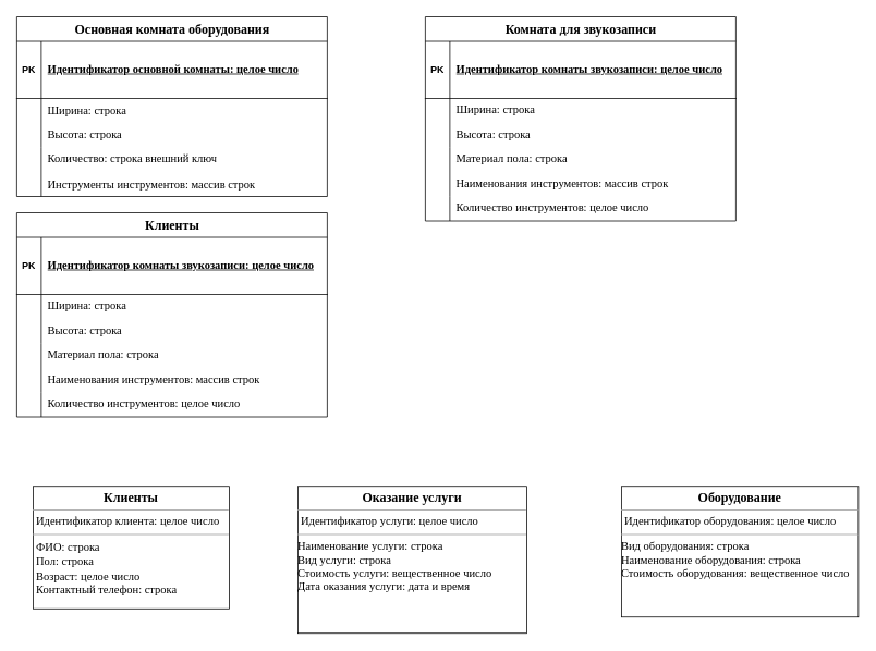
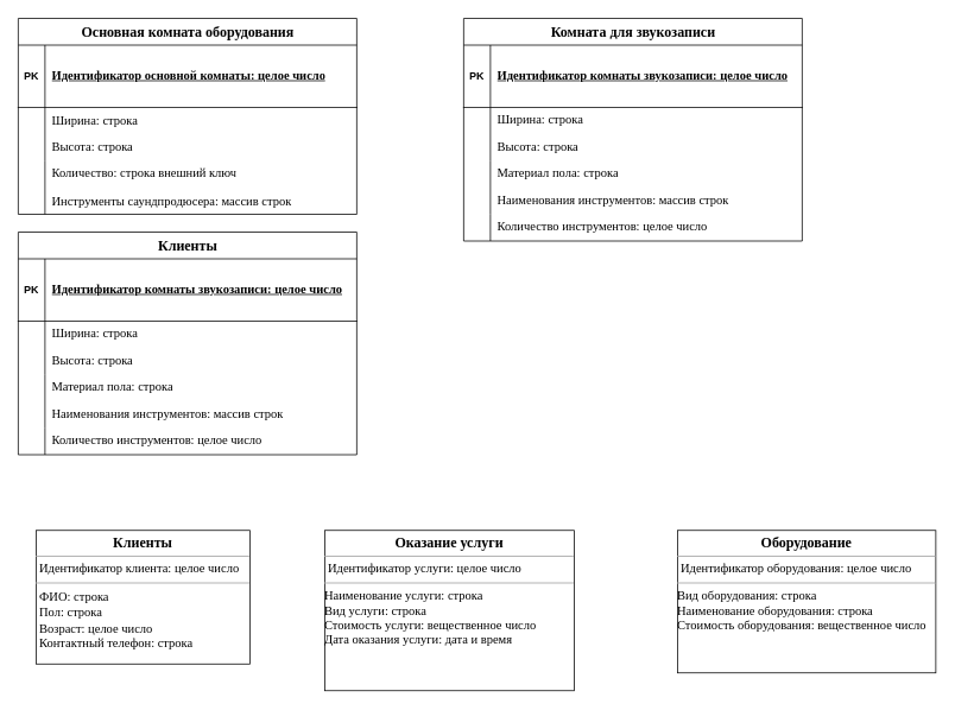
  <mxCell id="0" />
  <mxCell id="1" parent="0" />
  <mxCell id="2" value="&lt;p align=&quot;center&quot; style=&quot;margin: 4px 0px 0px;&quot;&gt;&lt;b&gt;&lt;font style=&quot;font-size: 16px;&quot; face=&quot;Times New Roman&quot;&gt;Клиенты&lt;/font&gt;&lt;/b&gt;&lt;br&gt;&lt;/p&gt;&lt;hr size=&quot;1&quot;&gt;&lt;p align=&quot;justify&quot; style=&quot;margin:0px;margin-left:4px;&quot;&gt;&lt;font style=&quot;font-size: 14px;&quot; face=&quot;Times New Roman&quot;&gt;Идентификатор клиента: целое число&lt;/font&gt;&lt;br&gt;&lt;/p&gt;&lt;hr align=&quot;justify&quot; size=&quot;1&quot;&gt;&lt;p align=&quot;justify&quot; style=&quot;margin: 0px 0px 0px 4px; font-size: 14px;&quot;&gt;&lt;font face=&quot;Times New Roman&quot; style=&quot;font-size: 14px;&quot;&gt;ФИО: строка&lt;/font&gt;&lt;/p&gt;&lt;p align=&quot;justify&quot; style=&quot;margin: 0px 0px 0px 4px; font-size: 14px;&quot;&gt;&lt;font face=&quot;f2zTp2aFDMbt1W-9x9Br&quot; style=&quot;font-size: 14px;&quot;&gt;Пол: строка&lt;/font&gt;&lt;/p&gt;&lt;p align=&quot;justify&quot; style=&quot;margin: 0px 0px 0px 4px; font-size: 14px;&quot;&gt;&lt;font face=&quot;f2zTp2aFDMbt1W-9x9Br&quot; style=&quot;font-size: 14px;&quot;&gt;Возраст: целое число&lt;br&gt;&lt;/font&gt;&lt;/p&gt;&lt;p align=&quot;justify&quot; style=&quot;margin: 0px 0px 0px 4px; font-size: 14px;&quot;&gt;&lt;font face=&quot;f2zTp2aFDMbt1W-9x9Br&quot; style=&quot;font-size: 14px;&quot;&gt;Контактный телефон: строка&lt;/font&gt;&lt;br&gt;&lt;/p&gt;" style="verticalAlign=top;align=left;overflow=fill;fontSize=12;fontFamily=Helvetica;html=1;whiteSpace=wrap;" vertex="1" parent="1"><mxGeometry x="40" y="595" width="240" height="150" as="geometry" /></mxCell>
  <mxCell id="3" value="&lt;p align=&quot;center&quot; style=&quot;margin: 4px 0px 0px;&quot;&gt;&lt;b&gt;&lt;font style=&quot;font-size: 16px;&quot; face=&quot;Times New Roman&quot;&gt;Оказание услуги&lt;/font&gt;&lt;/b&gt;&lt;br&gt;&lt;/p&gt;&lt;hr size=&quot;1&quot;&gt;&lt;p align=&quot;justify&quot; style=&quot;margin:0px;margin-left:4px;&quot;&gt;&lt;font style=&quot;font-size: 14px;&quot; face=&quot;Times New Roman&quot;&gt;Идентификатор услуги: целое число&lt;/font&gt;&lt;br&gt;&lt;/p&gt;&lt;hr align=&quot;justify&quot; size=&quot;1&quot;&gt;&lt;div&gt;&lt;font style=&quot;font-size: 14px;&quot; face=&quot;Times New Roman&quot;&gt;Наименование услуги: строка&lt;/font&gt;&lt;/div&gt;&lt;div&gt;&lt;font style=&quot;font-size: 14px;&quot; face=&quot;Times New Roman&quot;&gt;Вид услуги: строка&lt;br&gt;&lt;/font&gt;&lt;/div&gt;&lt;div&gt;&lt;font style=&quot;font-size: 14px;&quot; face=&quot;Times New Roman&quot;&gt;Стоимость услуги: вещественное число&lt;br&gt;&lt;/font&gt;&lt;/div&gt;&lt;div&gt;&lt;font style=&quot;font-size: 14px;&quot; face=&quot;Times New Roman&quot;&gt;Дата оказания услуги: дата и время&lt;br&gt;&lt;/font&gt;&lt;/div&gt;" style="verticalAlign=top;align=left;overflow=fill;fontSize=12;fontFamily=Helvetica;html=1;whiteSpace=wrap;" vertex="1" parent="1"><mxGeometry x="364" y="595" width="280" height="180" as="geometry" /></mxCell>
  <mxCell id="4" value="&lt;p align=&quot;center&quot; style=&quot;margin: 4px 0px 0px;&quot;&gt;&lt;font face=&quot;Times New Roman&quot; size=&quot;1&quot;&gt;&lt;b style=&quot;font-size: 16px;&quot;&gt;Оборудование&lt;/b&gt;&lt;/font&gt;&lt;br&gt;&lt;/p&gt;&lt;hr size=&quot;1&quot;&gt;&lt;p align=&quot;justify&quot; style=&quot;margin:0px;margin-left:4px;&quot;&gt;&lt;font style=&quot;font-size: 14px;&quot; face=&quot;Times New Roman&quot;&gt;Идентификатор оборудования: целое число&lt;/font&gt;&lt;br&gt;&lt;/p&gt;&lt;hr align=&quot;justify&quot; size=&quot;1&quot;&gt;&lt;div&gt;&lt;font face=&quot;Times New Roman&quot; style=&quot;font-size: 14px;&quot;&gt;Вид оборудования: строка&lt;/font&gt;&lt;/div&gt;&lt;div&gt;&lt;font face=&quot;Times New Roman&quot; style=&quot;font-size: 14px;&quot;&gt;Наименование оборудования: строка&lt;br&gt;&lt;/font&gt;&lt;/div&gt;&lt;div&gt;&lt;font face=&quot;Times New Roman&quot; style=&quot;font-size: 14px;&quot;&gt;Стоимость оборудования: вещественное число&lt;br&gt;&lt;/font&gt;&lt;/div&gt;" style="verticalAlign=top;align=left;overflow=fill;fontSize=12;fontFamily=Helvetica;html=1;whiteSpace=wrap;" vertex="1" parent="1"><mxGeometry x="760" y="595" width="290" height="160" as="geometry" /></mxCell>
  <mxCell id="5" value="&lt;div align=&quot;center&quot;&gt;&lt;font style=&quot;font-size: 16px;&quot;&gt;&lt;b&gt;&lt;font style=&quot;font-size: 16px;&quot; face=&quot;Times New Roman&quot;&gt;Комната для звукозаписи&lt;/font&gt;&lt;/b&gt;&lt;/font&gt;&lt;/div&gt;" style="shape=table;startSize=30;container=1;collapsible=1;childLayout=tableLayout;fixedRows=1;rowLines=0;fontStyle=1;align=center;resizeLast=1;html=1;" vertex="1" parent="1"><mxGeometry x="520" y="20" width="380" height="250" as="geometry" /></mxCell>
  <mxCell id="6" value="" style="shape=tableRow;horizontal=0;startSize=0;swimlaneHead=0;swimlaneBody=0;fillColor=none;collapsible=0;dropTarget=0;points=[[0,0.5],[1,0.5]];portConstraint=eastwest;top=0;left=0;right=0;bottom=1;" vertex="1" parent="5"><mxGeometry y="30" width="380" height="70" as="geometry" /></mxCell>
  <mxCell id="7" value="PK" style="shape=partialRectangle;connectable=0;fillColor=none;top=0;left=0;bottom=0;right=0;fontStyle=1;overflow=hidden;whiteSpace=wrap;html=1;" vertex="1" parent="6"><mxGeometry width="30" height="70" as="geometry"><mxRectangle width="30" height="70" as="alternateBounds" /></mxGeometry></mxCell>
  <mxCell id="8" value="&lt;font style=&quot;font-size: 14px;&quot; face=&quot;Times New Roman&quot;&gt;Идентификатор комнаты звукозаписи: целое число&lt;/font&gt;" style="shape=partialRectangle;connectable=0;fillColor=none;top=0;left=0;bottom=0;right=0;align=left;spacingLeft=6;fontStyle=5;overflow=hidden;whiteSpace=wrap;html=1;" vertex="1" parent="6"><mxGeometry x="30" width="350" height="70" as="geometry"><mxRectangle width="350" height="70" as="alternateBounds" /></mxGeometry></mxCell>
  <mxCell id="9" value="" style="shape=tableRow;horizontal=0;startSize=0;swimlaneHead=0;swimlaneBody=0;fillColor=none;collapsible=0;dropTarget=0;points=[[0,0.5],[1,0.5]];portConstraint=eastwest;top=0;left=0;right=0;bottom=0;" vertex="1" parent="5"><mxGeometry y="100" width="380" height="30" as="geometry" /></mxCell>
  <mxCell id="10" value="" style="shape=partialRectangle;connectable=0;fillColor=none;top=0;left=0;bottom=0;right=0;editable=1;overflow=hidden;whiteSpace=wrap;html=1;" vertex="1" parent="9"><mxGeometry width="30" height="30" as="geometry"><mxRectangle width="30" height="30" as="alternateBounds" /></mxGeometry></mxCell>
  <mxCell id="11" value="&lt;font style=&quot;font-size: 14px;&quot; face=&quot;Times New Roman&quot;&gt;Ширина: строка&lt;/font&gt;" style="shape=partialRectangle;connectable=0;fillColor=none;top=0;left=0;bottom=0;right=0;align=left;spacingLeft=6;overflow=hidden;whiteSpace=wrap;html=1;" vertex="1" parent="9"><mxGeometry x="30" width="350" height="30" as="geometry"><mxRectangle width="350" height="30" as="alternateBounds" /></mxGeometry></mxCell>
  <mxCell id="12" value="" style="shape=tableRow;horizontal=0;startSize=0;swimlaneHead=0;swimlaneBody=0;fillColor=none;collapsible=0;dropTarget=0;points=[[0,0.5],[1,0.5]];portConstraint=eastwest;top=0;left=0;right=0;bottom=0;" vertex="1" parent="5"><mxGeometry y="130" width="380" height="30" as="geometry" /></mxCell>
  <mxCell id="13" value="" style="shape=partialRectangle;connectable=0;fillColor=none;top=0;left=0;bottom=0;right=0;editable=1;overflow=hidden;whiteSpace=wrap;html=1;" vertex="1" parent="12"><mxGeometry width="30" height="30" as="geometry"><mxRectangle width="30" height="30" as="alternateBounds" /></mxGeometry></mxCell>
  <mxCell id="14" value="&lt;font style=&quot;font-size: 14px;&quot; face=&quot;t8sAdhaIIsSRQSiTVQiA&quot;&gt;Высота: строка&lt;/font&gt;" style="shape=partialRectangle;connectable=0;fillColor=none;top=0;left=0;bottom=0;right=0;align=left;spacingLeft=6;overflow=hidden;whiteSpace=wrap;html=1;" vertex="1" parent="12"><mxGeometry x="30" width="350" height="30" as="geometry"><mxRectangle width="350" height="30" as="alternateBounds" /></mxGeometry></mxCell>
  <mxCell id="15" value="" style="shape=tableRow;horizontal=0;startSize=0;swimlaneHead=0;swimlaneBody=0;fillColor=none;collapsible=0;dropTarget=0;points=[[0,0.5],[1,0.5]];portConstraint=eastwest;top=0;left=0;right=0;bottom=0;" vertex="1" parent="5"><mxGeometry y="160" width="380" height="30" as="geometry" /></mxCell>
  <mxCell id="16" value="" style="shape=partialRectangle;connectable=0;fillColor=none;top=0;left=0;bottom=0;right=0;editable=1;overflow=hidden;whiteSpace=wrap;html=1;" vertex="1" parent="15"><mxGeometry width="30" height="30" as="geometry"><mxRectangle width="30" height="30" as="alternateBounds" /></mxGeometry></mxCell>
  <mxCell id="17" value="&lt;font style=&quot;font-size: 14px;&quot; face=&quot;t8sAdhaIIsSRQSiTVQiA&quot;&gt;Материал пола: строка&lt;/font&gt;" style="shape=partialRectangle;connectable=0;fillColor=none;top=0;left=0;bottom=0;right=0;align=left;spacingLeft=6;overflow=hidden;whiteSpace=wrap;html=1;" vertex="1" parent="15"><mxGeometry x="30" width="350" height="30" as="geometry"><mxRectangle width="350" height="30" as="alternateBounds" /></mxGeometry></mxCell>
  <mxCell id="18" value="" style="shape=tableRow;horizontal=0;startSize=0;swimlaneHead=0;swimlaneBody=0;fillColor=none;collapsible=0;dropTarget=0;points=[[0,0.5],[1,0.5]];portConstraint=eastwest;top=0;left=0;right=0;bottom=0;" vertex="1" parent="5"><mxGeometry y="190" width="380" height="30" as="geometry" /></mxCell>
  <mxCell id="19" value="" style="shape=partialRectangle;connectable=0;fillColor=none;top=0;left=0;bottom=0;right=0;editable=1;overflow=hidden;whiteSpace=wrap;html=1;" vertex="1" parent="18"><mxGeometry width="30" height="30" as="geometry"><mxRectangle width="30" height="30" as="alternateBounds" /></mxGeometry></mxCell>
  <mxCell id="20" value="&lt;font style=&quot;font-size: 14px;&quot; face=&quot;Times New Roman&quot;&gt;Наименования инструментов: массив строк&lt;/font&gt;" style="shape=partialRectangle;connectable=0;fillColor=none;top=0;left=0;bottom=0;right=0;align=left;spacingLeft=6;overflow=hidden;whiteSpace=wrap;html=1;" vertex="1" parent="18"><mxGeometry x="30" width="350" height="30" as="geometry"><mxRectangle width="350" height="30" as="alternateBounds" /></mxGeometry></mxCell>
  <mxCell id="21" value="" style="shape=tableRow;horizontal=0;startSize=0;swimlaneHead=0;swimlaneBody=0;fillColor=none;collapsible=0;dropTarget=0;points=[[0,0.5],[1,0.5]];portConstraint=eastwest;top=0;left=0;right=0;bottom=0;" vertex="1" parent="5"><mxGeometry y="220" width="380" height="30" as="geometry" /></mxCell>
  <mxCell id="22" value="" style="shape=partialRectangle;connectable=0;fillColor=none;top=0;left=0;bottom=0;right=0;editable=1;overflow=hidden;whiteSpace=wrap;html=1;" vertex="1" parent="21"><mxGeometry width="30" height="30" as="geometry"><mxRectangle width="30" height="30" as="alternateBounds" /></mxGeometry></mxCell>
  <mxCell id="23" value="&lt;font face=&quot;Times New Roman&quot; style=&quot;font-size: 14px;&quot;&gt;Количество инструментов: целое число&lt;/font&gt;" style="shape=partialRectangle;connectable=0;fillColor=none;top=0;left=0;bottom=0;right=0;align=left;spacingLeft=6;overflow=hidden;whiteSpace=wrap;html=1;" vertex="1" parent="21"><mxGeometry x="30" width="350" height="30" as="geometry"><mxRectangle width="350" height="30" as="alternateBounds" /></mxGeometry></mxCell>
  <mxCell id="24" value="&lt;font style=&quot;font-size: 16px;&quot; face=&quot;Times New Roman&quot;&gt;Основная комната оборудования&lt;/font&gt;" style="shape=table;startSize=30;container=1;collapsible=1;childLayout=tableLayout;fixedRows=1;rowLines=0;fontStyle=1;align=center;resizeLast=1;html=1;" vertex="1" parent="1"><mxGeometry x="20" y="20" width="380" height="220" as="geometry" /></mxCell>
  <mxCell id="25" value="" style="shape=tableRow;horizontal=0;startSize=0;swimlaneHead=0;swimlaneBody=0;fillColor=none;collapsible=0;dropTarget=0;points=[[0,0.5],[1,0.5]];portConstraint=eastwest;top=0;left=0;right=0;bottom=1;" vertex="1" parent="24"><mxGeometry y="30" width="380" height="70" as="geometry" /></mxCell>
  <mxCell id="26" value="PK" style="shape=partialRectangle;connectable=0;fillColor=none;top=0;left=0;bottom=0;right=0;fontStyle=1;overflow=hidden;whiteSpace=wrap;html=1;" vertex="1" parent="25"><mxGeometry width="30" height="70" as="geometry"><mxRectangle width="30" height="70" as="alternateBounds" /></mxGeometry></mxCell>
  <mxCell id="27" value="&lt;font style=&quot;font-size: 14px;&quot; face=&quot;Times New Roman&quot;&gt;Идентификатор основной комнаты: целое число&lt;/font&gt;" style="shape=partialRectangle;connectable=0;fillColor=none;top=0;left=0;bottom=0;right=0;align=left;spacingLeft=6;fontStyle=5;overflow=hidden;whiteSpace=wrap;html=1;" vertex="1" parent="25"><mxGeometry x="30" width="350" height="70" as="geometry"><mxRectangle width="350" height="70" as="alternateBounds" /></mxGeometry></mxCell>
  <mxCell id="28" value="" style="shape=tableRow;horizontal=0;startSize=0;swimlaneHead=0;swimlaneBody=0;fillColor=none;collapsible=0;dropTarget=0;points=[[0,0.5],[1,0.5]];portConstraint=eastwest;top=0;left=0;right=0;bottom=0;" vertex="1" parent="24"><mxGeometry y="100" width="380" height="30" as="geometry" /></mxCell>
  <mxCell id="29" value="" style="shape=partialRectangle;connectable=0;fillColor=none;top=0;left=0;bottom=0;right=0;editable=1;overflow=hidden;whiteSpace=wrap;html=1;" vertex="1" parent="28"><mxGeometry width="30" height="30" as="geometry"><mxRectangle width="30" height="30" as="alternateBounds" /></mxGeometry></mxCell>
  <mxCell id="30" value="&lt;div style=&quot;font-size: 14px;&quot;&gt;&lt;font face=&quot;Times New Roman&quot; style=&quot;font-size: 14px;&quot;&gt;Ширина: строка&lt;/font&gt;&lt;/div&gt;" style="shape=partialRectangle;connectable=0;fillColor=none;top=0;left=0;bottom=0;right=0;align=left;spacingLeft=6;overflow=hidden;whiteSpace=wrap;html=1;" vertex="1" parent="28"><mxGeometry x="30" width="350" height="30" as="geometry"><mxRectangle width="350" height="30" as="alternateBounds" /></mxGeometry></mxCell>
  <mxCell id="31" value="" style="shape=tableRow;horizontal=0;startSize=0;swimlaneHead=0;swimlaneBody=0;fillColor=none;collapsible=0;dropTarget=0;points=[[0,0.5],[1,0.5]];portConstraint=eastwest;top=0;left=0;right=0;bottom=0;" vertex="1" parent="24"><mxGeometry y="130" width="380" height="30" as="geometry" /></mxCell>
  <mxCell id="32" value="" style="shape=partialRectangle;connectable=0;fillColor=none;top=0;left=0;bottom=0;right=0;editable=1;overflow=hidden;whiteSpace=wrap;html=1;" vertex="1" parent="31"><mxGeometry width="30" height="30" as="geometry"><mxRectangle width="30" height="30" as="alternateBounds" /></mxGeometry></mxCell>
  <mxCell id="33" value="&lt;font style=&quot;font-size: 14px;&quot; face=&quot;t8sAdhaIIsSRQSiTVQiA&quot;&gt;Высота: строка&lt;/font&gt;" style="shape=partialRectangle;connectable=0;fillColor=none;top=0;left=0;bottom=0;right=0;align=left;spacingLeft=6;overflow=hidden;whiteSpace=wrap;html=1;" vertex="1" parent="31"><mxGeometry x="30" width="350" height="30" as="geometry"><mxRectangle width="350" height="30" as="alternateBounds" /></mxGeometry></mxCell>
  <mxCell id="34" value="" style="shape=tableRow;horizontal=0;startSize=0;swimlaneHead=0;swimlaneBody=0;fillColor=none;collapsible=0;dropTarget=0;points=[[0,0.5],[1,0.5]];portConstraint=eastwest;top=0;left=0;right=0;bottom=0;" vertex="1" parent="24"><mxGeometry y="160" width="380" height="30" as="geometry" /></mxCell>
  <mxCell id="35" value="" style="shape=partialRectangle;connectable=0;fillColor=none;top=0;left=0;bottom=0;right=0;editable=1;overflow=hidden;whiteSpace=wrap;html=1;" vertex="1" parent="34"><mxGeometry width="30" height="30" as="geometry"><mxRectangle width="30" height="30" as="alternateBounds" /></mxGeometry></mxCell>
  <mxCell id="36" value="&lt;font face=&quot;jt_MTwb7brodcbAIFmEI&quot; style=&quot;font-size: 14px;&quot;&gt;Количество: строка внешний ключ&lt;/font&gt;" style="shape=partialRectangle;connectable=0;fillColor=none;top=0;left=0;bottom=0;right=0;align=left;spacingLeft=6;overflow=hidden;whiteSpace=wrap;html=1;" vertex="1" parent="34"><mxGeometry x="30" width="350" height="30" as="geometry"><mxRectangle width="350" height="30" as="alternateBounds" /></mxGeometry></mxCell>
  <mxCell id="37" value="" style="shape=tableRow;horizontal=0;startSize=0;swimlaneHead=0;swimlaneBody=0;fillColor=none;collapsible=0;dropTarget=0;points=[[0,0.5],[1,0.5]];portConstraint=eastwest;top=0;left=0;right=0;bottom=0;" vertex="1" parent="24"><mxGeometry y="190" width="380" height="30" as="geometry" /></mxCell>
  <mxCell id="38" value="" style="shape=partialRectangle;connectable=0;fillColor=none;top=0;left=0;bottom=0;right=0;editable=1;overflow=hidden;whiteSpace=wrap;html=1;" vertex="1" parent="37"><mxGeometry width="30" height="30" as="geometry"><mxRectangle width="30" height="30" as="alternateBounds" /></mxGeometry></mxCell>
- <mxCell id="39" value="&lt;div style=&quot;font-size: 14px;&quot;&gt;&lt;font face=&quot;jt_MTwb7brodcbAIFmEI&quot; style=&quot;font-size: 14px;&quot;&gt;Инструменты инструментов: массив строк&lt;font style=&quot;font-size: 14px;&quot;&gt;&lt;br&gt;&lt;/font&gt;&lt;/font&gt;&lt;/div&gt;" style="shape=partialRectangle;connectable=0;fillColor=none;top=0;left=0;bottom=0;right=0;align=left;spacingLeft=6;overflow=hidden;whiteSpace=wrap;html=1;" vertex="1" parent="37"><mxGeometry x="30" width="350" height="30" as="geometry"><mxRectangle width="350" height="30" as="alternateBounds" /></mxGeometry></mxCell>
+ <mxCell id="39" value="&lt;div style=&quot;font-size: 14px;&quot;&gt;&lt;font face=&quot;jt_MTwb7brodcbAIFmEI&quot; style=&quot;font-size: 14px;&quot;&gt;Инструменты саундпродюсера: массив строк&lt;font style=&quot;font-size: 14px;&quot;&gt;&lt;br&gt;&lt;/font&gt;&lt;/font&gt;&lt;/div&gt;" style="shape=partialRectangle;connectable=0;fillColor=none;top=0;left=0;bottom=0;right=0;align=left;spacingLeft=6;overflow=hidden;whiteSpace=wrap;html=1;" vertex="1" parent="37"><mxGeometry x="30" width="350" height="30" as="geometry"><mxRectangle width="350" height="30" as="alternateBounds" /></mxGeometry></mxCell>
  <mxCell id="40" value="&lt;b&gt;&lt;font style=&quot;font-size: 16px;&quot; face=&quot;Times New Roman&quot;&gt;Клиенты&lt;/font&gt;&lt;/b&gt;" style="shape=table;startSize=30;container=1;collapsible=1;childLayout=tableLayout;fixedRows=1;rowLines=0;fontStyle=1;align=center;resizeLast=1;html=1;" vertex="1" parent="1"><mxGeometry x="20" y="260" width="380" height="250" as="geometry" /></mxCell>
  <mxCell id="41" value="" style="shape=tableRow;horizontal=0;startSize=0;swimlaneHead=0;swimlaneBody=0;fillColor=none;collapsible=0;dropTarget=0;points=[[0,0.5],[1,0.5]];portConstraint=eastwest;top=0;left=0;right=0;bottom=1;" vertex="1" parent="40"><mxGeometry y="30" width="380" height="70" as="geometry" /></mxCell>
  <mxCell id="42" value="PK" style="shape=partialRectangle;connectable=0;fillColor=none;top=0;left=0;bottom=0;right=0;fontStyle=1;overflow=hidden;whiteSpace=wrap;html=1;" vertex="1" parent="41"><mxGeometry width="30" height="70" as="geometry"><mxRectangle width="30" height="70" as="alternateBounds" /></mxGeometry></mxCell>
  <mxCell id="43" value="&lt;font style=&quot;font-size: 14px;&quot; face=&quot;Times New Roman&quot;&gt;Идентификатор комнаты звукозаписи: целое число&lt;/font&gt;" style="shape=partialRectangle;connectable=0;fillColor=none;top=0;left=0;bottom=0;right=0;align=left;spacingLeft=6;fontStyle=5;overflow=hidden;whiteSpace=wrap;html=1;" vertex="1" parent="41"><mxGeometry x="30" width="350" height="70" as="geometry"><mxRectangle width="350" height="70" as="alternateBounds" /></mxGeometry></mxCell>
  <mxCell id="44" value="" style="shape=tableRow;horizontal=0;startSize=0;swimlaneHead=0;swimlaneBody=0;fillColor=none;collapsible=0;dropTarget=0;points=[[0,0.5],[1,0.5]];portConstraint=eastwest;top=0;left=0;right=0;bottom=0;" vertex="1" parent="40"><mxGeometry y="100" width="380" height="30" as="geometry" /></mxCell>
  <mxCell id="45" value="" style="shape=partialRectangle;connectable=0;fillColor=none;top=0;left=0;bottom=0;right=0;editable=1;overflow=hidden;whiteSpace=wrap;html=1;" vertex="1" parent="44"><mxGeometry width="30" height="30" as="geometry"><mxRectangle width="30" height="30" as="alternateBounds" /></mxGeometry></mxCell>
  <mxCell id="46" value="&lt;font style=&quot;font-size: 14px;&quot; face=&quot;Times New Roman&quot;&gt;Ширина: строка&lt;/font&gt;" style="shape=partialRectangle;connectable=0;fillColor=none;top=0;left=0;bottom=0;right=0;align=left;spacingLeft=6;overflow=hidden;whiteSpace=wrap;html=1;" vertex="1" parent="44"><mxGeometry x="30" width="350" height="30" as="geometry"><mxRectangle width="350" height="30" as="alternateBounds" /></mxGeometry></mxCell>
  <mxCell id="47" value="" style="shape=tableRow;horizontal=0;startSize=0;swimlaneHead=0;swimlaneBody=0;fillColor=none;collapsible=0;dropTarget=0;points=[[0,0.5],[1,0.5]];portConstraint=eastwest;top=0;left=0;right=0;bottom=0;" vertex="1" parent="40"><mxGeometry y="130" width="380" height="30" as="geometry" /></mxCell>
  <mxCell id="48" value="" style="shape=partialRectangle;connectable=0;fillColor=none;top=0;left=0;bottom=0;right=0;editable=1;overflow=hidden;whiteSpace=wrap;html=1;" vertex="1" parent="47"><mxGeometry width="30" height="30" as="geometry"><mxRectangle width="30" height="30" as="alternateBounds" /></mxGeometry></mxCell>
  <mxCell id="49" value="&lt;font style=&quot;font-size: 14px;&quot; face=&quot;t8sAdhaIIsSRQSiTVQiA&quot;&gt;Высота: строка&lt;/font&gt;" style="shape=partialRectangle;connectable=0;fillColor=none;top=0;left=0;bottom=0;right=0;align=left;spacingLeft=6;overflow=hidden;whiteSpace=wrap;html=1;" vertex="1" parent="47"><mxGeometry x="30" width="350" height="30" as="geometry"><mxRectangle width="350" height="30" as="alternateBounds" /></mxGeometry></mxCell>
  <mxCell id="50" value="" style="shape=tableRow;horizontal=0;startSize=0;swimlaneHead=0;swimlaneBody=0;fillColor=none;collapsible=0;dropTarget=0;points=[[0,0.5],[1,0.5]];portConstraint=eastwest;top=0;left=0;right=0;bottom=0;" vertex="1" parent="40"><mxGeometry y="160" width="380" height="30" as="geometry" /></mxCell>
  <mxCell id="51" value="" style="shape=partialRectangle;connectable=0;fillColor=none;top=0;left=0;bottom=0;right=0;editable=1;overflow=hidden;whiteSpace=wrap;html=1;" vertex="1" parent="50"><mxGeometry width="30" height="30" as="geometry"><mxRectangle width="30" height="30" as="alternateBounds" /></mxGeometry></mxCell>
  <mxCell id="52" value="&lt;font style=&quot;font-size: 14px;&quot; face=&quot;t8sAdhaIIsSRQSiTVQiA&quot;&gt;Материал пола: строка&lt;/font&gt;" style="shape=partialRectangle;connectable=0;fillColor=none;top=0;left=0;bottom=0;right=0;align=left;spacingLeft=6;overflow=hidden;whiteSpace=wrap;html=1;" vertex="1" parent="50"><mxGeometry x="30" width="350" height="30" as="geometry"><mxRectangle width="350" height="30" as="alternateBounds" /></mxGeometry></mxCell>
  <mxCell id="53" value="" style="shape=tableRow;horizontal=0;startSize=0;swimlaneHead=0;swimlaneBody=0;fillColor=none;collapsible=0;dropTarget=0;points=[[0,0.5],[1,0.5]];portConstraint=eastwest;top=0;left=0;right=0;bottom=0;" vertex="1" parent="40"><mxGeometry y="190" width="380" height="30" as="geometry" /></mxCell>
  <mxCell id="54" value="" style="shape=partialRectangle;connectable=0;fillColor=none;top=0;left=0;bottom=0;right=0;editable=1;overflow=hidden;whiteSpace=wrap;html=1;" vertex="1" parent="53"><mxGeometry width="30" height="30" as="geometry"><mxRectangle width="30" height="30" as="alternateBounds" /></mxGeometry></mxCell>
  <mxCell id="55" value="&lt;font style=&quot;font-size: 14px;&quot; face=&quot;Times New Roman&quot;&gt;Наименования инструментов: массив строк&lt;/font&gt;" style="shape=partialRectangle;connectable=0;fillColor=none;top=0;left=0;bottom=0;right=0;align=left;spacingLeft=6;overflow=hidden;whiteSpace=wrap;html=1;" vertex="1" parent="53"><mxGeometry x="30" width="350" height="30" as="geometry"><mxRectangle width="350" height="30" as="alternateBounds" /></mxGeometry></mxCell>
  <mxCell id="56" value="" style="shape=tableRow;horizontal=0;startSize=0;swimlaneHead=0;swimlaneBody=0;fillColor=none;collapsible=0;dropTarget=0;points=[[0,0.5],[1,0.5]];portConstraint=eastwest;top=0;left=0;right=0;bottom=0;" vertex="1" parent="40"><mxGeometry y="220" width="380" height="30" as="geometry" /></mxCell>
  <mxCell id="57" value="" style="shape=partialRectangle;connectable=0;fillColor=none;top=0;left=0;bottom=0;right=0;editable=1;overflow=hidden;whiteSpace=wrap;html=1;" vertex="1" parent="56"><mxGeometry width="30" height="30" as="geometry"><mxRectangle width="30" height="30" as="alternateBounds" /></mxGeometry></mxCell>
  <mxCell id="58" value="&lt;font face=&quot;Times New Roman&quot; style=&quot;font-size: 14px;&quot;&gt;Количество инструментов: целое число&lt;/font&gt;" style="shape=partialRectangle;connectable=0;fillColor=none;top=0;left=0;bottom=0;right=0;align=left;spacingLeft=6;overflow=hidden;whiteSpace=wrap;html=1;" vertex="1" parent="56"><mxGeometry x="30" width="350" height="30" as="geometry"><mxRectangle width="350" height="30" as="alternateBounds" /></mxGeometry></mxCell>
